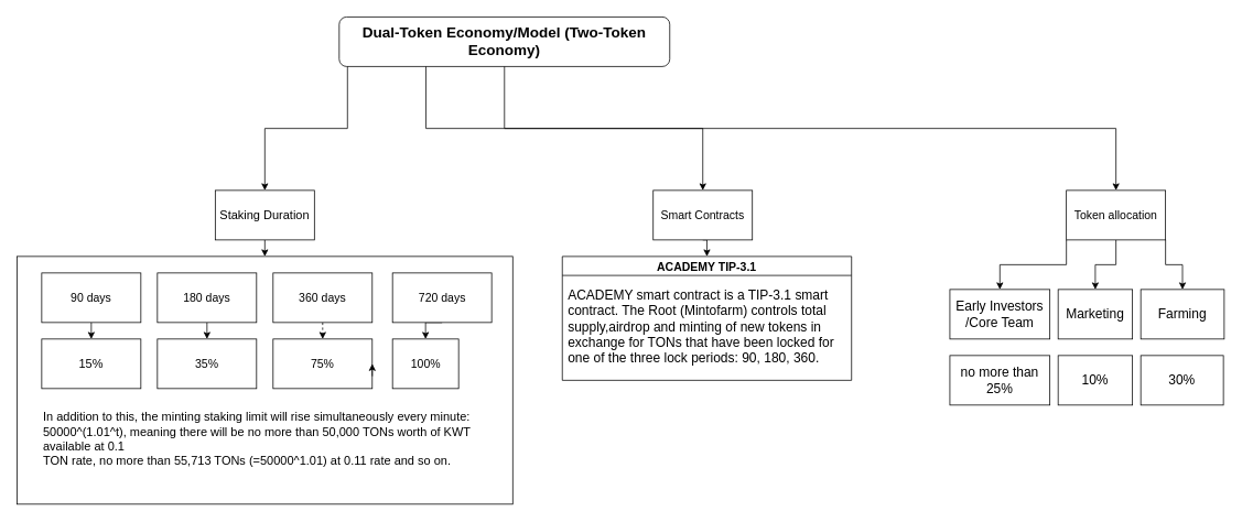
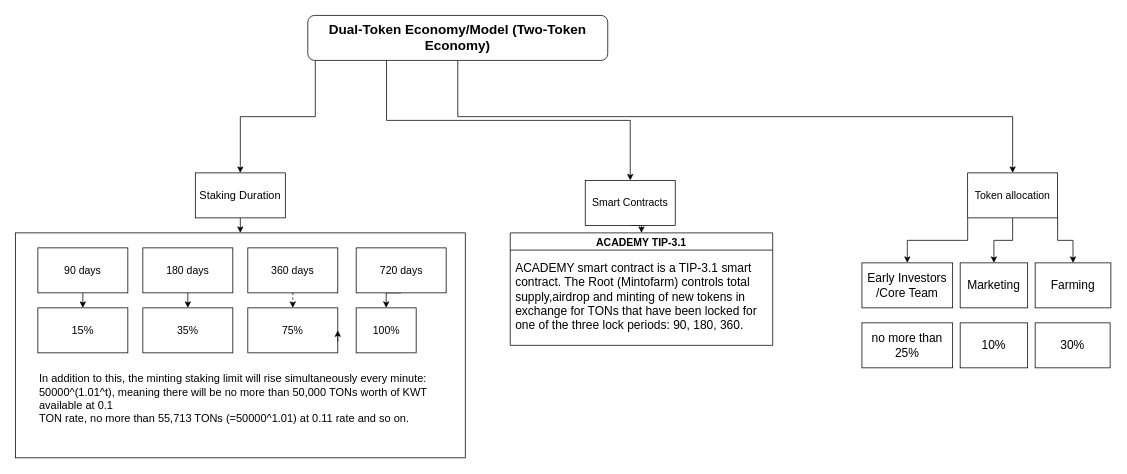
  <mxCell id="0" />
  <mxCell id="1" parent="0" />
  <mxCell id="2" value="" style="rounded=1;whiteSpace=wrap;html=1;fontSize=14;strokeWidth=1;" parent="1" vertex="1"><mxGeometry x="410" y="20" width="400" height="60" as="geometry" /></mxCell>
  <mxCell id="3" value="" style="rounded=0;whiteSpace=wrap;html=1;fontSize=14;strokeWidth=1;" parent="1" vertex="1"><mxGeometry x="20" y="310" width="600" height="300" as="geometry" /></mxCell>
  <mxCell id="4" style="edgeStyle=orthogonalEdgeStyle;rounded=0;orthogonalLoop=1;jettySize=auto;html=1;exitX=0;exitY=1;exitDx=0;exitDy=0;entryX=0.5;entryY=0;entryDx=0;entryDy=0;fontSize=14;" parent="1" source="7" target="9" edge="1"><mxGeometry relative="1" as="geometry" /></mxCell>
  <mxCell id="5" style="edgeStyle=orthogonalEdgeStyle;rounded=0;orthogonalLoop=1;jettySize=auto;html=1;exitX=0.25;exitY=1;exitDx=0;exitDy=0;entryX=0.5;entryY=0;entryDx=0;entryDy=0;fontSize=16;" parent="1" source="7" target="25" edge="1"><mxGeometry relative="1" as="geometry" /></mxCell>
  <mxCell id="6" style="edgeStyle=orthogonalEdgeStyle;rounded=0;orthogonalLoop=1;jettySize=auto;html=1;exitX=0.5;exitY=1;exitDx=0;exitDy=0;entryX=0.5;entryY=0;entryDx=0;entryDy=0;fontSize=16;" parent="1" source="7" target="31" edge="1"><mxGeometry relative="1" as="geometry" /></mxCell>
  <mxCell id="7" value="&lt;div&gt;&lt;h2 class=&quot;sc-bdfBwQ Text-msjfkz-0 Heading-juwhnu-0 cnOLEs bjHQTa&quot;&gt;Dual-Token Economy/Model (Two-Token Economy)&lt;/h2&gt; &lt;/div&gt;" style="text;html=1;strokeColor=none;fillColor=none;align=center;verticalAlign=middle;whiteSpace=wrap;rounded=0;strokeWidth=1;" parent="1" vertex="1"><mxGeometry x="420" y="20" width="380" height="60" as="geometry" /></mxCell>
  <mxCell id="8" style="edgeStyle=orthogonalEdgeStyle;rounded=0;orthogonalLoop=1;jettySize=auto;html=1;exitX=0.5;exitY=1;exitDx=0;exitDy=0;entryX=0.5;entryY=0;entryDx=0;entryDy=0;fontSize=14;" parent="1" source="9" target="3" edge="1"><mxGeometry relative="1" as="geometry" /></mxCell>
  <mxCell id="9" value="&lt;span style=&quot;left: 103px ; top: 135.213px ; font-size: 14.667px ; font-family: sans-serif ; transform: scalex(1.079)&quot; dir=&quot;ltr&quot;&gt;Staking Duration&lt;/span&gt;" style="rounded=0;whiteSpace=wrap;html=1;fontSize=14;strokeWidth=1;" parent="1" vertex="1"><mxGeometry x="260" y="230" width="120" height="60" as="geometry" /></mxCell>
  <mxCell id="10" style="edgeStyle=orthogonalEdgeStyle;rounded=0;orthogonalLoop=1;jettySize=auto;html=1;exitX=0.5;exitY=1;exitDx=0;exitDy=0;entryX=0.5;entryY=0;entryDx=0;entryDy=0;fontSize=14;" parent="1" source="11" target="18" edge="1"><mxGeometry relative="1" as="geometry" /></mxCell>
  <mxCell id="11" value="90 days" style="rounded=0;whiteSpace=wrap;html=1;fontSize=14;strokeWidth=1;" parent="1" vertex="1"><mxGeometry x="50" y="330" width="120" height="60" as="geometry" /></mxCell>
  <mxCell id="12" style="edgeStyle=orthogonalEdgeStyle;rounded=0;orthogonalLoop=1;jettySize=auto;html=1;exitX=0.5;exitY=1;exitDx=0;exitDy=0;entryX=0.5;entryY=0;entryDx=0;entryDy=0;fontSize=14;" parent="1" source="13" target="19" edge="1"><mxGeometry relative="1" as="geometry" /></mxCell>
  <mxCell id="13" value="180 days" style="rounded=0;whiteSpace=wrap;html=1;fontSize=14;strokeWidth=1;" parent="1" vertex="1"><mxGeometry x="190" y="330" width="120" height="60" as="geometry" /></mxCell>
  <mxCell id="14" style="edgeStyle=orthogonalEdgeStyle;rounded=0;orthogonalLoop=1;jettySize=auto;html=1;exitX=0.5;exitY=1;exitDx=0;exitDy=0;entryX=0.5;entryY=0;entryDx=0;entryDy=0;fontSize=14;dashed=1;" parent="1" source="15" target="20" edge="1"><mxGeometry relative="1" as="geometry" /></mxCell>
  <mxCell id="15" value="360 days" style="rounded=0;whiteSpace=wrap;html=1;fontSize=14;strokeWidth=1;" parent="1" vertex="1"><mxGeometry x="330" y="330" width="120" height="60" as="geometry" /></mxCell>
  <mxCell id="16" style="edgeStyle=orthogonalEdgeStyle;rounded=0;orthogonalLoop=1;jettySize=auto;html=1;exitX=0.5;exitY=1;exitDx=0;exitDy=0;entryX=0.5;entryY=0;entryDx=0;entryDy=0;fontSize=14;" parent="1" source="17" target="22" edge="1"><mxGeometry relative="1" as="geometry" /></mxCell>
  <mxCell id="17" value="720 days" style="rounded=0;whiteSpace=wrap;html=1;fontSize=14;strokeWidth=1;" parent="1" vertex="1"><mxGeometry x="474.5" y="330" width="120" height="60" as="geometry" /></mxCell>
  <mxCell id="18" value="&lt;span style=&quot;left: 390.521px ; top: 171.469px ; font-size: 14.667px ; font-family: sans-serif ; transform: scalex(1.056)&quot; dir=&quot;ltr&quot;&gt;15%&lt;/span&gt;" style="rounded=0;whiteSpace=wrap;html=1;fontSize=14;strokeWidth=1;" parent="1" vertex="1"><mxGeometry x="50" y="410" width="120" height="60" as="geometry" /></mxCell>
  <mxCell id="19" value="35%" style="rounded=0;whiteSpace=wrap;html=1;fontSize=14;strokeWidth=1;" parent="1" vertex="1"><mxGeometry x="190" y="410" width="120" height="60" as="geometry" /></mxCell>
  <mxCell id="20" value="75%" style="rounded=0;whiteSpace=wrap;html=1;fontSize=14;strokeWidth=1;" parent="1" vertex="1"><mxGeometry x="330" y="410" width="120" height="60" as="geometry" /></mxCell>
  <mxCell id="21" style="edgeStyle=orthogonalEdgeStyle;rounded=0;orthogonalLoop=1;jettySize=auto;html=1;exitX=1;exitY=0.75;exitDx=0;exitDy=0;entryX=1;entryY=0.5;entryDx=0;entryDy=0;fontSize=14;" parent="1" source="20" target="20" edge="1"><mxGeometry relative="1" as="geometry" /></mxCell>
  <mxCell id="22" value="100%" style="rounded=0;whiteSpace=wrap;html=1;fontSize=14;strokeWidth=1;" parent="1" vertex="1"><mxGeometry x="474.5" y="410" width="80" height="60" as="geometry" /></mxCell>
  <mxCell id="23" value="&lt;span style=&quot;left: 96px ; top: 772.443px ; font-size: 14.667px ; font-family: sans-serif ; transform: scalex(0.978)&quot; dir=&quot;ltr&quot;&gt;In&lt;/span&gt;&lt;span style=&quot;left: 107.95px ; top: 772.443px ; font-size: 14.667px ; font-family: sans-serif&quot; dir=&quot;ltr&quot;&gt; &lt;/span&gt;&lt;span style=&quot;left: 121.016px ; top: 772.443px ; font-size: 14.667px ; font-family: sans-serif ; transform: scalex(1.031)&quot; dir=&quot;ltr&quot;&gt;addition&lt;/span&gt;&lt;span style=&quot;left: 173.965px ; top: 772.443px ; font-size: 14.667px ; font-family: sans-serif&quot; dir=&quot;ltr&quot;&gt; &lt;/span&gt;&lt;span style=&quot;left: 187.031px ; top: 772.443px ; font-size: 14.667px ; font-family: sans-serif ; transform: scalex(1.053)&quot; dir=&quot;ltr&quot;&gt;to&lt;/span&gt;&lt;span style=&quot;left: 199.889px ; top: 772.443px ; font-size: 14.667px ; font-family: sans-serif&quot; dir=&quot;ltr&quot;&gt; &lt;/span&gt;&lt;span style=&quot;left: 212.955px ; top: 772.443px ; font-size: 14.667px ; font-family: sans-serif ; transform: scalex(1.02)&quot; dir=&quot;ltr&quot;&gt;this,&lt;/span&gt;&lt;span style=&quot;left: 240.382px ; top: 772.443px ; font-size: 14.667px ; font-family: sans-serif&quot; dir=&quot;ltr&quot;&gt; &lt;/span&gt;&lt;span style=&quot;left: 253.451px ; top: 772.443px ; font-size: 14.667px ; font-family: sans-serif ; transform: scalex(1.014)&quot; dir=&quot;ltr&quot;&gt;the&lt;/span&gt;&lt;span style=&quot;left: 274.095px ; top: 772.443px ; font-size: 14.667px ; font-family: sans-serif&quot; dir=&quot;ltr&quot;&gt; &lt;/span&gt;&lt;span style=&quot;left: 287.162px ; top: 772.443px ; font-size: 14.667px ; font-family: sans-serif ; transform: scalex(1.023)&quot; dir=&quot;ltr&quot;&gt;minting&lt;/span&gt;&lt;span style=&quot;left: 335.516px ; top: 772.443px ; font-size: 14.667px ; font-family: sans-serif&quot; dir=&quot;ltr&quot;&gt; &lt;/span&gt;&lt;span style=&quot;left: 347.582px ; top: 772.443px ; font-size: 14.667px ; font-family: sans-serif ; transform: scalex(1.017)&quot; dir=&quot;ltr&quot;&gt;staking&lt;/span&gt;&lt;span style=&quot;left: 394.834px ; top: 772.443px ; font-size: 14.667px ; font-family: sans-serif&quot; dir=&quot;ltr&quot;&gt; &lt;/span&gt;&lt;span style=&quot;left: 406.9px ; top: 772.443px ; font-size: 14.667px ; font-family: sans-serif ; transform: scalex(1.031)&quot; dir=&quot;ltr&quot;&gt;limit&lt;/span&gt;&lt;span style=&quot;left: 433.79px ; top: 772.443px ; font-size: 14.667px ; font-family: sans-serif&quot; dir=&quot;ltr&quot;&gt; &lt;/span&gt;&lt;span style=&quot;left: 445.859px ; top: 772.443px ; font-size: 14.667px ; font-family: sans-serif ; transform: scalex(1.023)&quot; dir=&quot;ltr&quot;&gt;will&lt;/span&gt;&lt;span style=&quot;left: 466.736px ; top: 772.443px ; font-size: 14.667px ; font-family: sans-serif&quot; dir=&quot;ltr&quot;&gt; &lt;/span&gt;&lt;span style=&quot;left: 478.806px ; top: 772.443px ; font-size: 14.667px ; font-family: sans-serif ; transform: scalex(0.988)&quot; dir=&quot;ltr&quot;&gt;rise&lt;/span&gt;&lt;span style=&quot;left: 502.149px ; top: 772.443px ; font-size: 14.667px ; font-family: sans-serif&quot; dir=&quot;ltr&quot;&gt; &lt;/span&gt;&lt;span style=&quot;left: 514.215px ; top: 772.443px ; font-size: 14.667px ; font-family: sans-serif ; transform: scalex(1.005)&quot; dir=&quot;ltr&quot;&gt;simultaneously&lt;/span&gt;&lt;span style=&quot;left: 611.704px ; top: 772.443px ; font-size: 14.667px ; font-family: sans-serif&quot; dir=&quot;ltr&quot;&gt; &lt;/span&gt;&lt;span style=&quot;left: 623.771px ; top: 772.443px ; font-size: 14.667px ; font-family: sans-serif ; transform: scalex(0.987)&quot; dir=&quot;ltr&quot;&gt;every&lt;/span&gt;&lt;span style=&quot;left: 659.143px ; top: 772.443px ; font-size: 14.667px ; font-family: sans-serif&quot; dir=&quot;ltr&quot;&gt; &lt;/span&gt;&lt;span style=&quot;left: 671.21px ; top: 772.443px ; font-size: 14.667px ; font-family: sans-serif ; transform: scalex(1.008)&quot; dir=&quot;ltr&quot;&gt;minute:&lt;/span&gt;&lt;br&gt;&lt;span style=&quot;left: 96px ; top: 793.7px ; font-size: 14.667px ; font-family: sans-serif ; transform: scalex(1.005)&quot; dir=&quot;ltr&quot;&gt;50000^(1.01^t), meaning there will be no more than 50,000 TONs worth of KWT available at 0.1&lt;/span&gt;&lt;br&gt;&lt;span style=&quot;left: 96px ; top: 814.956px ; font-size: 14.667px ; font-family: sans-serif ; transform: scalex(0.999)&quot; dir=&quot;ltr&quot;&gt;TON rate, no more than 55,713 TONs (=50000^1.01) at 0.11 rate and so on.&lt;/span&gt;" style="text;whiteSpace=wrap;html=1;fontSize=14;" parent="1" vertex="1"><mxGeometry x="50" y="490" width="550" height="90" as="geometry" /></mxCell>
  <mxCell id="24" style="edgeStyle=orthogonalEdgeStyle;rounded=0;orthogonalLoop=1;jettySize=auto;html=1;exitX=0.5;exitY=1;exitDx=0;exitDy=0;entryX=0.5;entryY=0;entryDx=0;entryDy=0;fontSize=16;" parent="1" source="25" target="26" edge="1"><mxGeometry relative="1" as="geometry" /></mxCell>
- <mxCell id="25" value="Smart Contracts" style="rounded=0;whiteSpace=wrap;html=1;fontSize=14;strokeWidth=1;" parent="1" vertex="1"><mxGeometry x="790" y="230" width="120" height="60" as="geometry" /></mxCell>
+ <mxCell id="25" value="Smart Contracts" style="rounded=0;whiteSpace=wrap;html=1;fontSize=14;strokeWidth=1;" parent="1" vertex="1"><mxGeometry x="780" y="240" width="120" height="60" as="geometry" /></mxCell>
  <mxCell id="26" value="ACADEMY TIP-3.1" style="swimlane;fontSize=14;strokeWidth=1;" parent="1" vertex="1"><mxGeometry x="680" y="310" width="350" height="150" as="geometry" /></mxCell>
  <mxCell id="27" value="&lt;span style=&quot;left: 96px ; top: 400.378px ; font-size: 16px ; font-family: sans-serif ; transform: scalex(1.08)&quot; dir=&quot;ltr&quot;&gt;ACADEMY smart contract is a TIP-3.1 smart contract. The Root (Mintofarm) controls total supply,&lt;/span&gt;&lt;span style=&quot;left: 96px ; top: 421.633px ; font-size: 16px ; font-family: sans-serif ; transform: scalex(1.032)&quot; dir=&quot;ltr&quot;&gt;airdrop and minting of new tokens in exchange for TONs that have been locked for one of the&lt;/span&gt;&lt;span style=&quot;left: 96px ; top: 442.89px ; font-size: 16px ; font-family: sans-serif ; transform: scalex(1.009)&quot; dir=&quot;ltr&quot;&gt; three lock periods: 90, 180, 360.&lt;/span&gt;" style="text;html=1;strokeColor=none;fillColor=none;align=left;verticalAlign=middle;whiteSpace=wrap;rounded=0;fontSize=16;" parent="26" vertex="1"><mxGeometry x="5" y="30" width="350" height="110" as="geometry" /></mxCell>
  <mxCell id="28" style="edgeStyle=orthogonalEdgeStyle;rounded=0;orthogonalLoop=1;jettySize=auto;html=1;exitX=0;exitY=1;exitDx=0;exitDy=0;fontSize=16;" parent="1" source="31" target="33" edge="1"><mxGeometry relative="1" as="geometry" /></mxCell>
  <mxCell id="29" style="edgeStyle=orthogonalEdgeStyle;rounded=0;orthogonalLoop=1;jettySize=auto;html=1;exitX=0.5;exitY=1;exitDx=0;exitDy=0;entryX=0.5;entryY=0;entryDx=0;entryDy=0;fontSize=16;" parent="1" source="31" target="35" edge="1"><mxGeometry relative="1" as="geometry" /></mxCell>
  <mxCell id="30" style="edgeStyle=orthogonalEdgeStyle;rounded=0;orthogonalLoop=1;jettySize=auto;html=1;exitX=1;exitY=1;exitDx=0;exitDy=0;entryX=0.5;entryY=0;entryDx=0;entryDy=0;fontSize=16;" parent="1" source="31" target="34" edge="1"><mxGeometry relative="1" as="geometry" /></mxCell>
  <mxCell id="31" value="Token allocation" style="rounded=0;whiteSpace=wrap;html=1;fontSize=14;strokeWidth=1;" parent="1" vertex="1"><mxGeometry x="1290" y="230" width="120" height="60" as="geometry" /></mxCell>
  <mxCell id="32" value="no more than 25%" style="rounded=0;whiteSpace=wrap;html=1;fontSize=16;strokeWidth=1;" parent="1" vertex="1"><mxGeometry x="1149" y="430" width="121" height="60" as="geometry" /></mxCell>
  <mxCell id="33" value="&lt;div&gt;Early Investors&lt;/div&gt;&lt;div&gt;/Core Team&lt;/div&gt;" style="rounded=0;whiteSpace=wrap;html=1;fontSize=16;strokeWidth=1;" parent="1" vertex="1"><mxGeometry x="1149" y="350" width="121" height="60" as="geometry" /></mxCell>
  <mxCell id="34" value="Farming" style="rounded=0;whiteSpace=wrap;html=1;fontSize=16;strokeWidth=1;" parent="1" vertex="1"><mxGeometry x="1380" y="350" width="101" height="60" as="geometry" /></mxCell>
  <mxCell id="35" value="Marketing" style="rounded=0;whiteSpace=wrap;html=1;fontSize=16;strokeWidth=1;" parent="1" vertex="1"><mxGeometry x="1280" y="350" width="90" height="60" as="geometry" /></mxCell>
  <mxCell id="36" value="10%" style="rounded=0;whiteSpace=wrap;html=1;fontSize=16;strokeWidth=1;" parent="1" vertex="1"><mxGeometry x="1280" y="430" width="90" height="60" as="geometry" /></mxCell>
  <mxCell id="37" value="30%" style="rounded=0;whiteSpace=wrap;html=1;fontSize=16;strokeWidth=1;" parent="1" vertex="1"><mxGeometry x="1380" y="430" width="100" height="60" as="geometry" /></mxCell>
